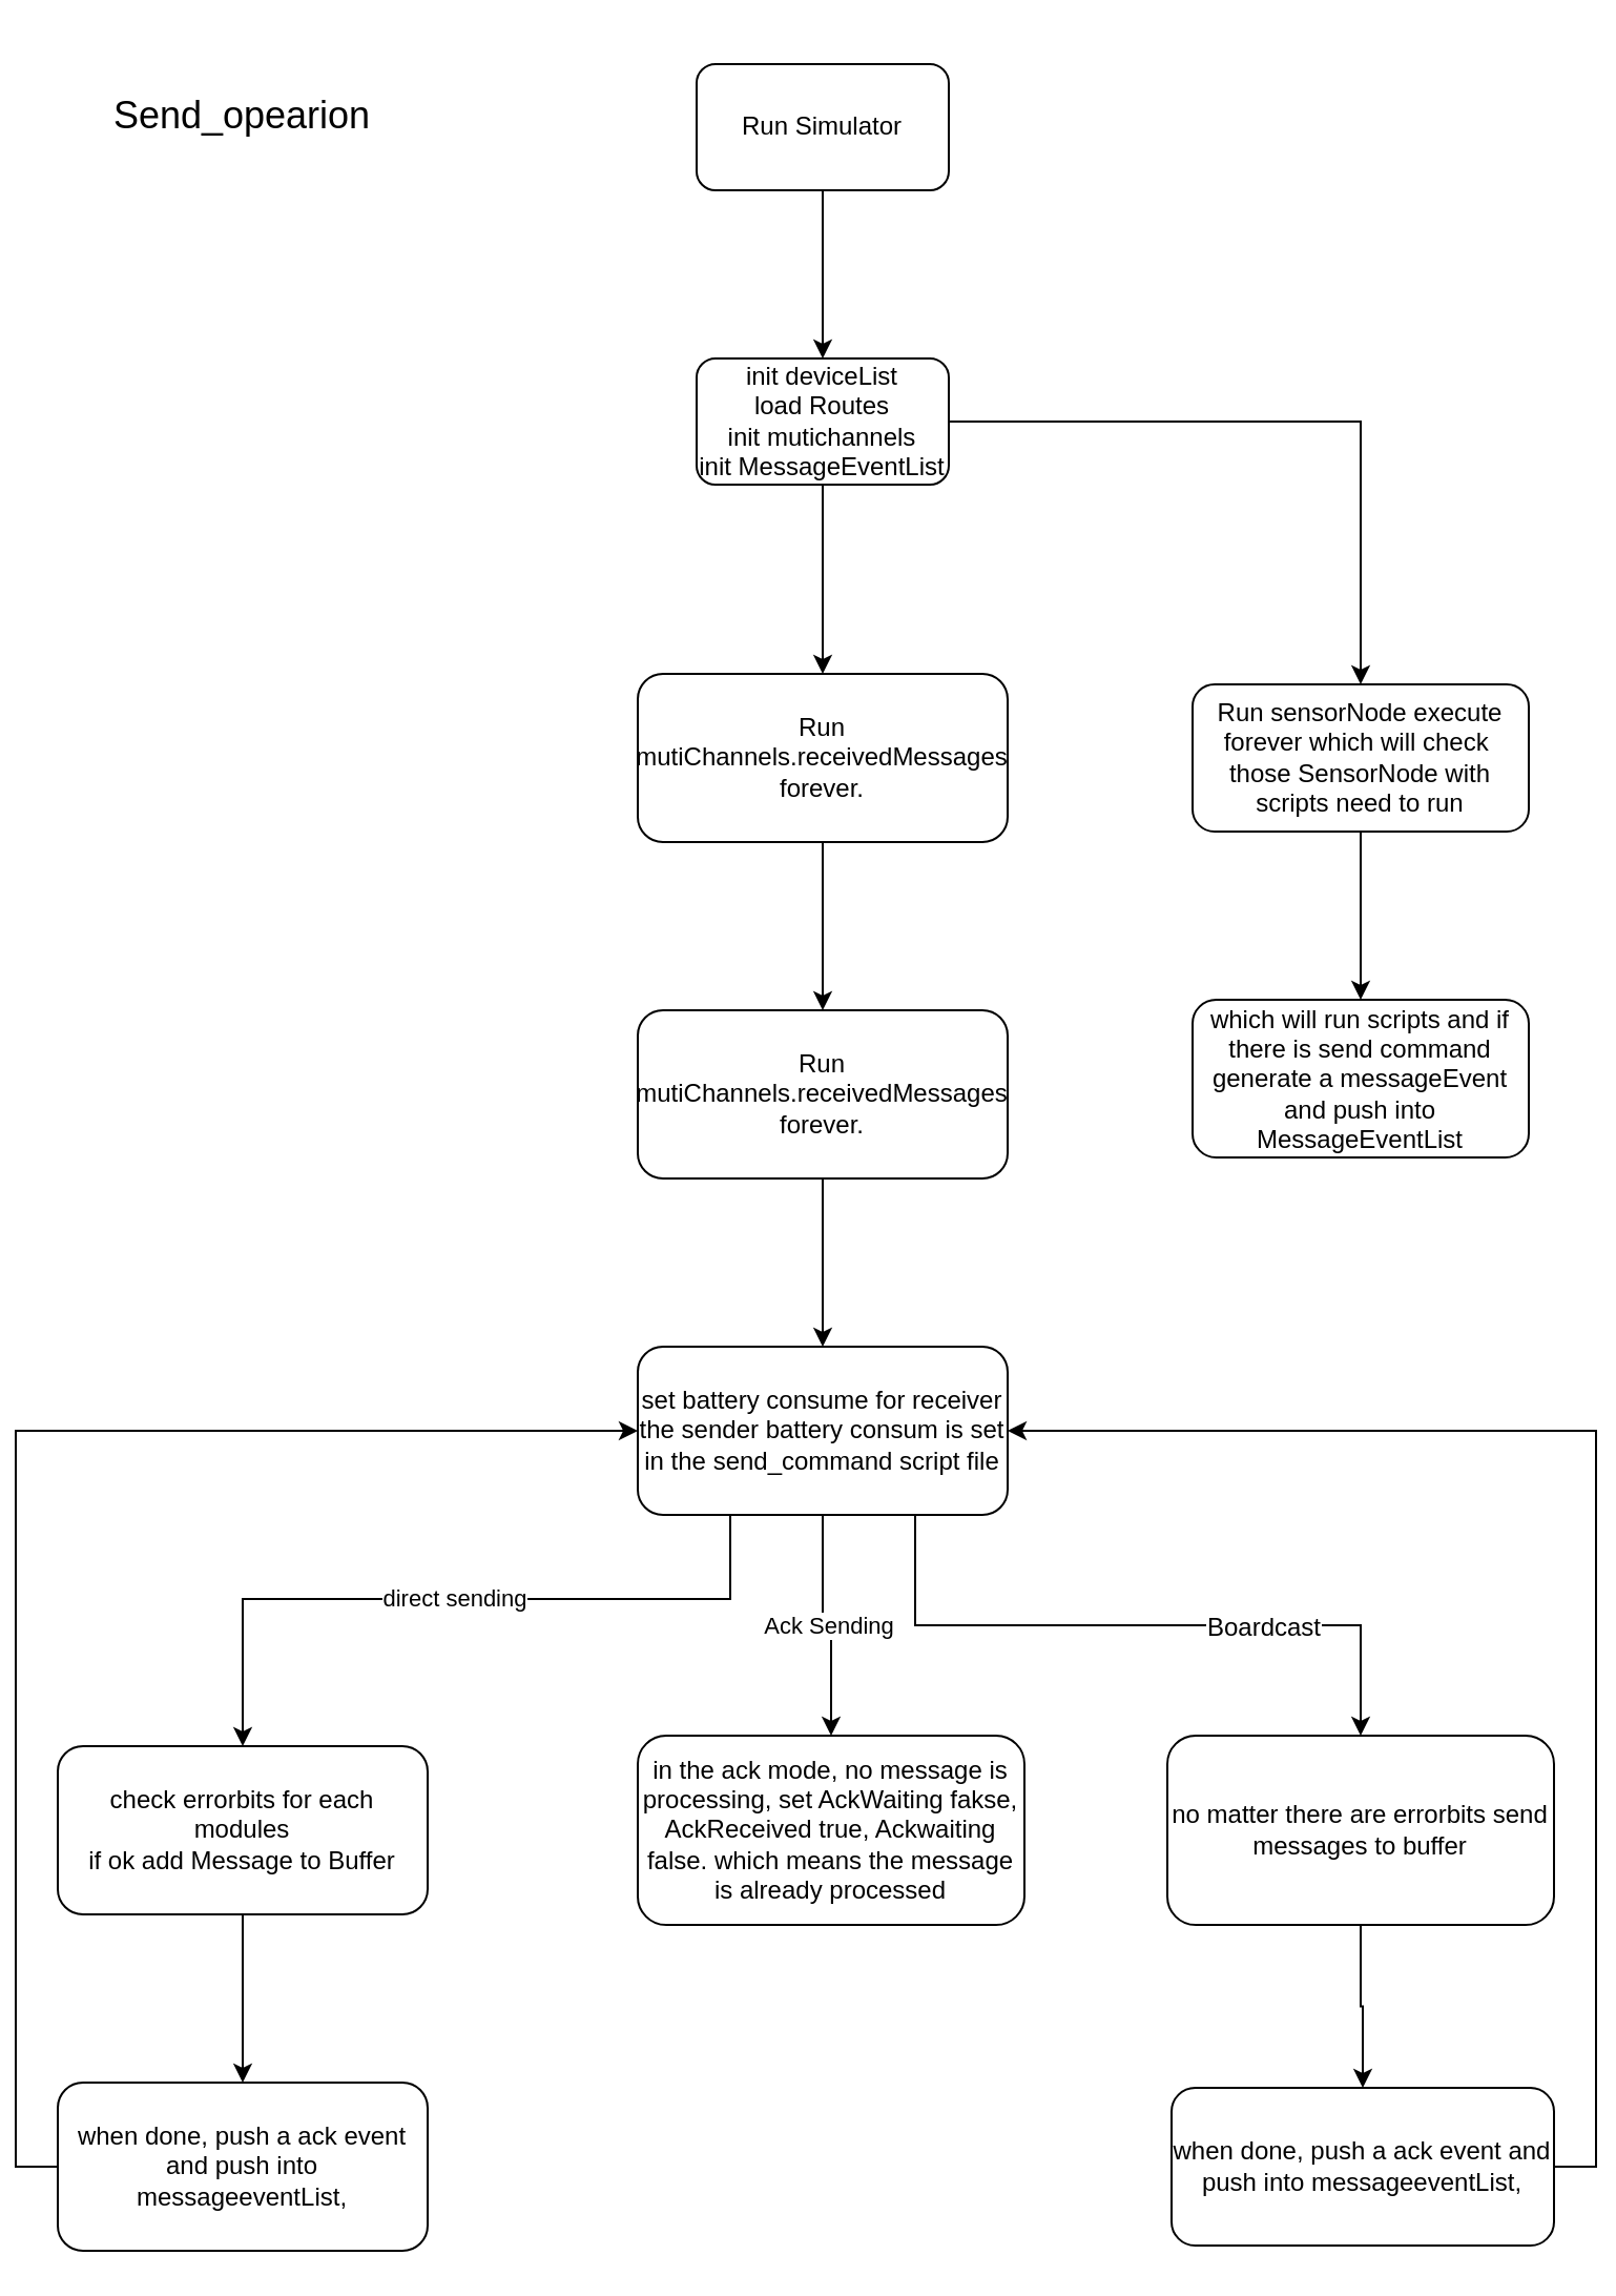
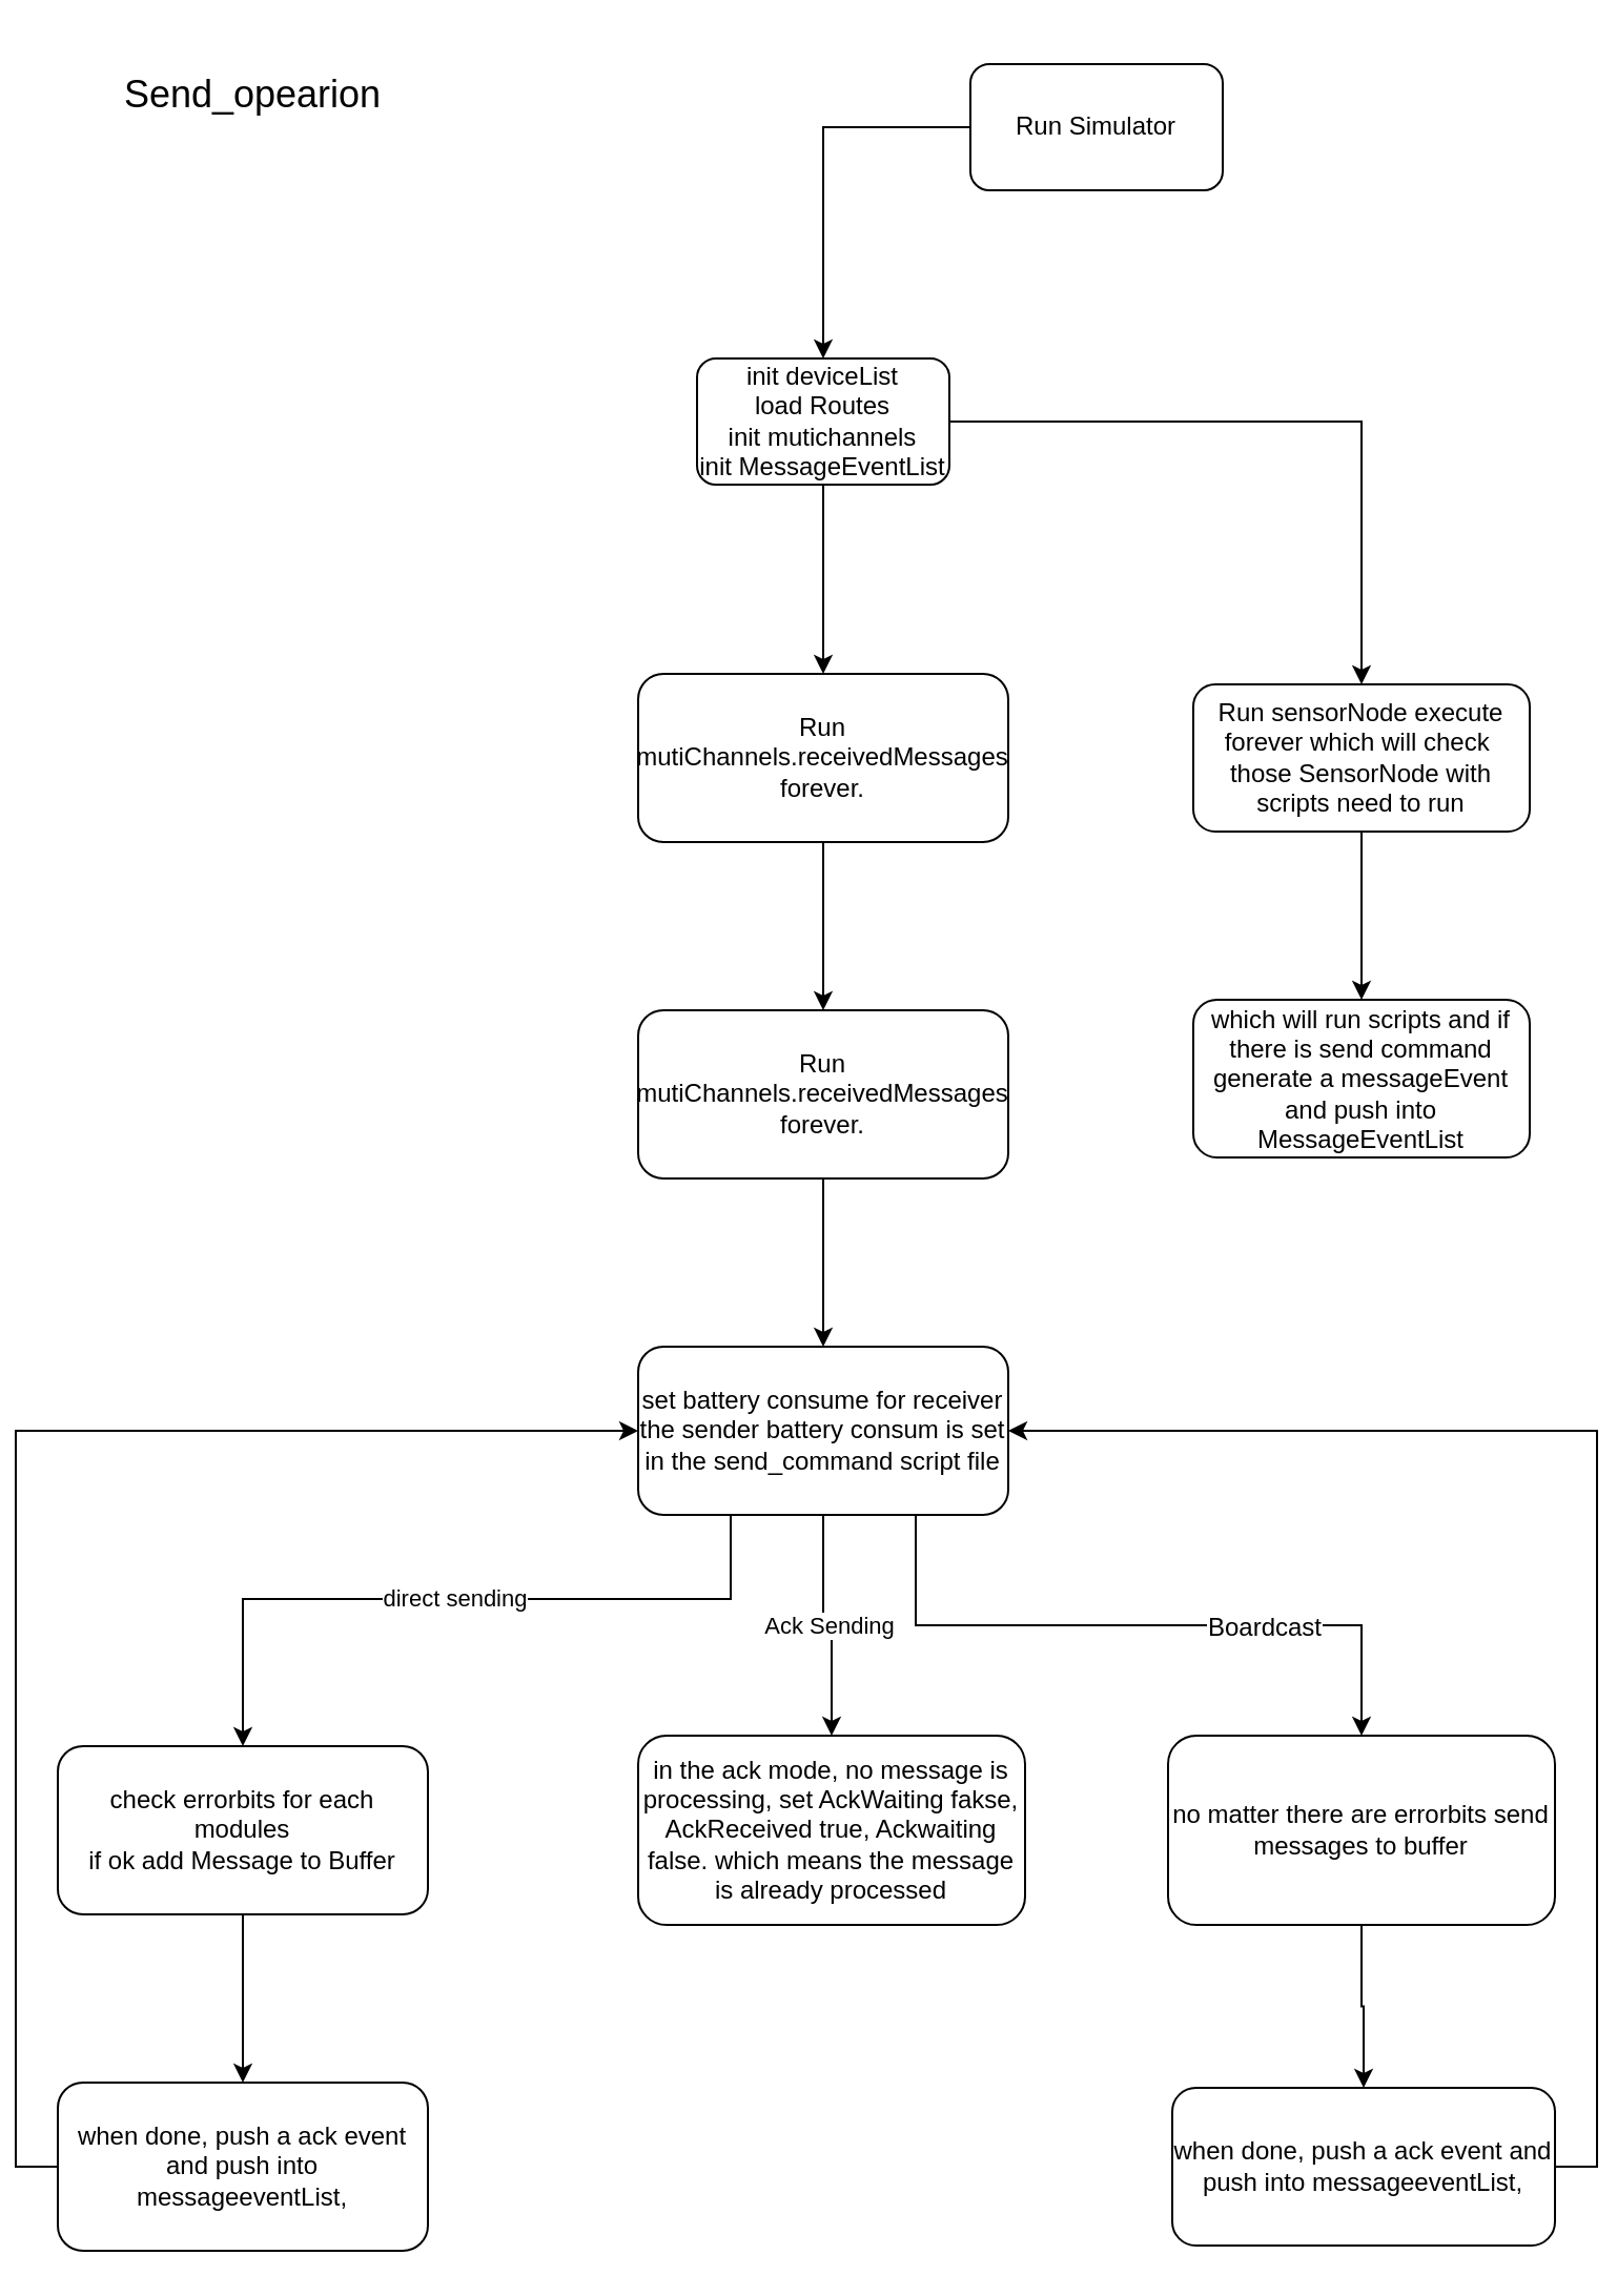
  <mxCell id="0" />
  <mxCell id="1" parent="0" />
  <mxCell id="2" value="" style="edgeStyle=orthogonalEdgeStyle;rounded=0;orthogonalLoop=1;jettySize=auto;html=1;" edge="1" parent="1" source="3" target="6"><mxGeometry relative="1" as="geometry" /></mxCell>
- <mxCell id="3" value="&lt;span style=&quot;white-space: normal&quot;&gt;Run Simulator&lt;/span&gt;" style="rounded=1;whiteSpace=wrap;html=1;" vertex="1" parent="1"><mxGeometry x="324" y="30" width="120" height="60" as="geometry" /></mxCell>
+ <mxCell id="3" value="&lt;span style=&quot;white-space: normal&quot;&gt;Run Simulator&lt;/span&gt;" style="rounded=1;whiteSpace=wrap;html=1;" vertex="1" parent="1"><mxGeometry x="454" y="30" width="120" height="60" as="geometry" /></mxCell>
  <mxCell id="4" value="" style="edgeStyle=orthogonalEdgeStyle;rounded=0;orthogonalLoop=1;jettySize=auto;html=1;" edge="1" parent="1" source="6" target="11"><mxGeometry relative="1" as="geometry" /></mxCell>
  <mxCell id="5" value="" style="edgeStyle=orthogonalEdgeStyle;rounded=0;orthogonalLoop=1;jettySize=auto;html=1;" edge="1" parent="1" source="6" target="8"><mxGeometry relative="1" as="geometry" /></mxCell>
  <mxCell id="6" value="init deviceList&lt;br&gt;load Routes&lt;br&gt;init mutichannels&lt;br&gt;init MessageEventList" style="rounded=1;whiteSpace=wrap;html=1;" vertex="1" parent="1"><mxGeometry x="324" y="170" width="120" height="60" as="geometry" /></mxCell>
  <mxCell id="7" value="" style="edgeStyle=orthogonalEdgeStyle;rounded=0;orthogonalLoop=1;jettySize=auto;html=1;" edge="1" parent="1" source="8" target="9"><mxGeometry relative="1" as="geometry" /></mxCell>
  <mxCell id="8" value="Run sensorNode execute forever which will check&amp;nbsp; those SensorNode with scripts need to run" style="rounded=1;whiteSpace=wrap;html=1;" vertex="1" parent="1"><mxGeometry x="560" y="325" width="160" height="70" as="geometry" /></mxCell>
  <mxCell id="9" value="which will run scripts and if there is send command generate a messageEvent and push into MessageEventList" style="rounded=1;whiteSpace=wrap;html=1;" vertex="1" parent="1"><mxGeometry x="560" y="475" width="160" height="75" as="geometry" /></mxCell>
  <mxCell id="10" value="" style="edgeStyle=orthogonalEdgeStyle;rounded=0;orthogonalLoop=1;jettySize=auto;html=1;" edge="1" parent="1" source="11" target="13"><mxGeometry relative="1" as="geometry" /></mxCell>
  <mxCell id="11" value="Run mutiChannels.receivedMessages forever." style="rounded=1;whiteSpace=wrap;html=1;" vertex="1" parent="1"><mxGeometry x="296" y="320" width="176" height="80" as="geometry" /></mxCell>
  <mxCell id="12" value="" style="edgeStyle=orthogonalEdgeStyle;rounded=0;orthogonalLoop=1;jettySize=auto;html=1;" edge="1" parent="1" source="13" target="18"><mxGeometry relative="1" as="geometry" /></mxCell>
  <mxCell id="13" value="Run mutiChannels.receivedMessages forever." style="rounded=1;whiteSpace=wrap;html=1;" vertex="1" parent="1"><mxGeometry x="296" y="480" width="176" height="80" as="geometry" /></mxCell>
  <mxCell id="14" value="direct sending" style="edgeStyle=orthogonalEdgeStyle;rounded=0;orthogonalLoop=1;jettySize=auto;html=1;entryX=0.5;entryY=0;entryDx=0;entryDy=0;" edge="1" parent="1" source="18" target="21"><mxGeometry relative="1" as="geometry"><Array as="points"><mxPoint x="340" y="760" /><mxPoint x="108" y="760" /></Array></mxGeometry></mxCell>
  <mxCell id="15" value="Ack Sending" style="edgeStyle=orthogonalEdgeStyle;rounded=0;orthogonalLoop=1;jettySize=auto;html=1;" edge="1" parent="1" source="18" target="19"><mxGeometry relative="1" as="geometry" /></mxCell>
  <mxCell id="16" style="edgeStyle=orthogonalEdgeStyle;rounded=0;orthogonalLoop=1;jettySize=auto;html=1;exitX=0.75;exitY=1;exitDx=0;exitDy=0;entryX=0.5;entryY=0;entryDx=0;entryDy=0;" edge="1" parent="1" source="18" target="25"><mxGeometry relative="1" as="geometry"><mxPoint x="640" y="820" as="targetPoint" /></mxGeometry></mxCell>
  <mxCell id="17" value="Boardcast" style="text;html=1;align=center;verticalAlign=middle;resizable=0;points=[];labelBackgroundColor=#ffffff;" vertex="1" connectable="0" parent="16"><mxGeometry x="0.376" y="-1" relative="1" as="geometry"><mxPoint as="offset" /></mxGeometry></mxCell>
  <mxCell id="18" value="set battery consume for receiver&lt;br&gt;the sender battery consum is set in the send_command script file" style="rounded=1;whiteSpace=wrap;html=1;" vertex="1" parent="1"><mxGeometry x="296" y="640" width="176" height="80" as="geometry" /></mxCell>
  <mxCell id="19" value="in the ack mode, no message is processing, set AckWaiting fakse, AckReceived true, Ackwaiting false. which means the message is already processed" style="rounded=1;whiteSpace=wrap;html=1;" vertex="1" parent="1"><mxGeometry x="296" y="825" width="184" height="90" as="geometry" /></mxCell>
  <mxCell id="20" value="" style="edgeStyle=orthogonalEdgeStyle;rounded=0;orthogonalLoop=1;jettySize=auto;html=1;" edge="1" parent="1" source="21" target="23"><mxGeometry relative="1" as="geometry" /></mxCell>
  <mxCell id="21" value="check errorbits for each modules&lt;br&gt;if ok add Message to Buffer" style="rounded=1;whiteSpace=wrap;html=1;" vertex="1" parent="1"><mxGeometry x="20" y="830" width="176" height="80" as="geometry" /></mxCell>
  <mxCell id="22" style="edgeStyle=orthogonalEdgeStyle;rounded=0;orthogonalLoop=1;jettySize=auto;html=1;exitX=0;exitY=0.5;exitDx=0;exitDy=0;entryX=0;entryY=0.5;entryDx=0;entryDy=0;" edge="1" parent="1" source="23" target="18"><mxGeometry relative="1" as="geometry" /></mxCell>
  <mxCell id="23" value="when done, push a ack event and push into messageeventList," style="rounded=1;whiteSpace=wrap;html=1;" vertex="1" parent="1"><mxGeometry x="20" y="990" width="176" height="80" as="geometry" /></mxCell>
  <mxCell id="24" value="" style="edgeStyle=orthogonalEdgeStyle;rounded=0;orthogonalLoop=1;jettySize=auto;html=1;" edge="1" parent="1" source="25" target="27"><mxGeometry relative="1" as="geometry" /></mxCell>
  <mxCell id="25" value="no matter there are errorbits send messages to buffer" style="rounded=1;whiteSpace=wrap;html=1;" vertex="1" parent="1"><mxGeometry x="548" y="825" width="184" height="90" as="geometry" /></mxCell>
  <mxCell id="26" style="edgeStyle=orthogonalEdgeStyle;rounded=0;orthogonalLoop=1;jettySize=auto;html=1;exitX=1;exitY=0.5;exitDx=0;exitDy=0;entryX=1;entryY=0.5;entryDx=0;entryDy=0;" edge="1" parent="1" source="27" target="18"><mxGeometry relative="1" as="geometry" /></mxCell>
  <mxCell id="27" value="when done, push a ack event and push into messageeventList," style="rounded=1;whiteSpace=wrap;html=1;" vertex="1" parent="1"><mxGeometry x="550" y="992.5" width="182" height="75" as="geometry" /></mxCell>
- <mxCell id="28" value="&lt;font style=&quot;font-size: 18px&quot;&gt;Send_opearion&lt;/font&gt;" style="text;html=1;strokeColor=none;fillColor=none;align=center;verticalAlign=middle;whiteSpace=wrap;rounded=0;" vertex="1" parent="1"><mxGeometry x="28" y="20" width="160" height="70" as="geometry" /></mxCell>
+ <mxCell id="28" value="&lt;font style=&quot;font-size: 18px&quot;&gt;Send_opearion&lt;/font&gt;" style="text;html=1;strokeColor=none;fillColor=none;align=center;verticalAlign=middle;whiteSpace=wrap;rounded=0;" vertex="1" parent="1"><mxGeometry x="33" y="10" width="160" height="70" as="geometry" /></mxCell>
